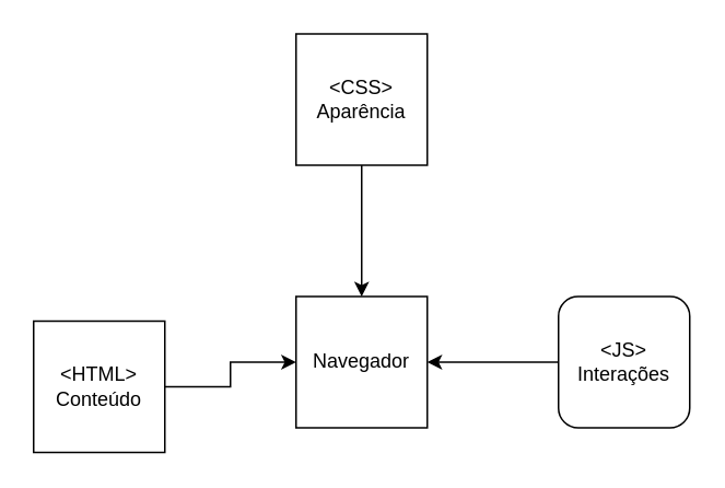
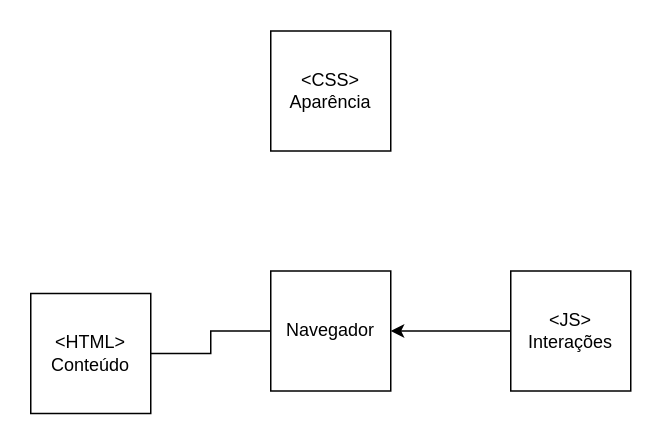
  <mxCell id="0" />
  <mxCell id="1" parent="0" />
- <mxCell id="2" style="edgeStyle=orthogonalEdgeStyle;rounded=0;orthogonalLoop=1;jettySize=auto;html=1;entryX=0;entryY=0.5;entryDx=0;entryDy=0;" edge="1" parent="1" source="3" target="8"><mxGeometry relative="1" as="geometry" /></mxCell>
+ <mxCell id="2" style="edgeStyle=orthogonalEdgeStyle;rounded=0;orthogonalLoop=1;jettySize=auto;html=1;entryX=0;entryY=0.5;entryDx=0;entryDy=0;endArrow=none;" edge="1" parent="1" source="3" target="8"><mxGeometry relative="1" as="geometry" /></mxCell>
  <mxCell id="3" value="&amp;lt;HTML&amp;gt;&lt;br&gt;Conteúdo" style="whiteSpace=wrap;html=1;aspect=fixed;" vertex="1" parent="1"><mxGeometry x="20" y="195" width="80" height="80" as="geometry" /></mxCell>
- <mxCell id="4" style="edgeStyle=orthogonalEdgeStyle;rounded=0;orthogonalLoop=1;jettySize=auto;html=1;" edge="1" parent="1" source="5" target="8"><mxGeometry relative="1" as="geometry" /></mxCell>
  <mxCell id="5" value="&amp;lt;CSS&amp;gt;&lt;br&gt;Aparência" style="whiteSpace=wrap;html=1;aspect=fixed;" vertex="1" parent="1"><mxGeometry x="180" y="20" width="80" height="80" as="geometry" /></mxCell>
  <mxCell id="6" style="edgeStyle=orthogonalEdgeStyle;rounded=0;orthogonalLoop=1;jettySize=auto;html=1;entryX=1;entryY=0.5;entryDx=0;entryDy=0;" edge="1" parent="1" source="7" target="8"><mxGeometry relative="1" as="geometry" /></mxCell>
- <mxCell id="7" value="&amp;lt;JS&amp;gt;&lt;br&gt;Interações" style="whiteSpace=wrap;html=1;aspect=fixed;rounded=1;" vertex="1" parent="1"><mxGeometry x="340" y="180" width="80" height="80" as="geometry" /></mxCell>
+ <mxCell id="7" value="&amp;lt;JS&amp;gt;&lt;br&gt;Interações" style="whiteSpace=wrap;html=1;aspect=fixed;" vertex="1" parent="1"><mxGeometry x="340" y="180" width="80" height="80" as="geometry" /></mxCell>
  <mxCell id="8" value="Navegador" style="whiteSpace=wrap;html=1;aspect=fixed;" vertex="1" parent="1"><mxGeometry x="180" y="180" width="80" height="80" as="geometry" /></mxCell>
